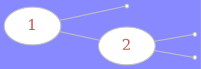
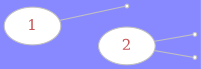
  graph {
    bgcolor="#8989ff"
    rankdir=LR
    node [color=gray fillcolor=white fontcolor="#aa0101aa" style=filled shape=point]
    edge [color=gray]
    1 [root=true shape=""]
    blank0
    2 [shape=""]
    blank1
    blank2
    1 -- blank0
-   1 -- 2
    2 -- blank1
    2 -- blank2
  }
